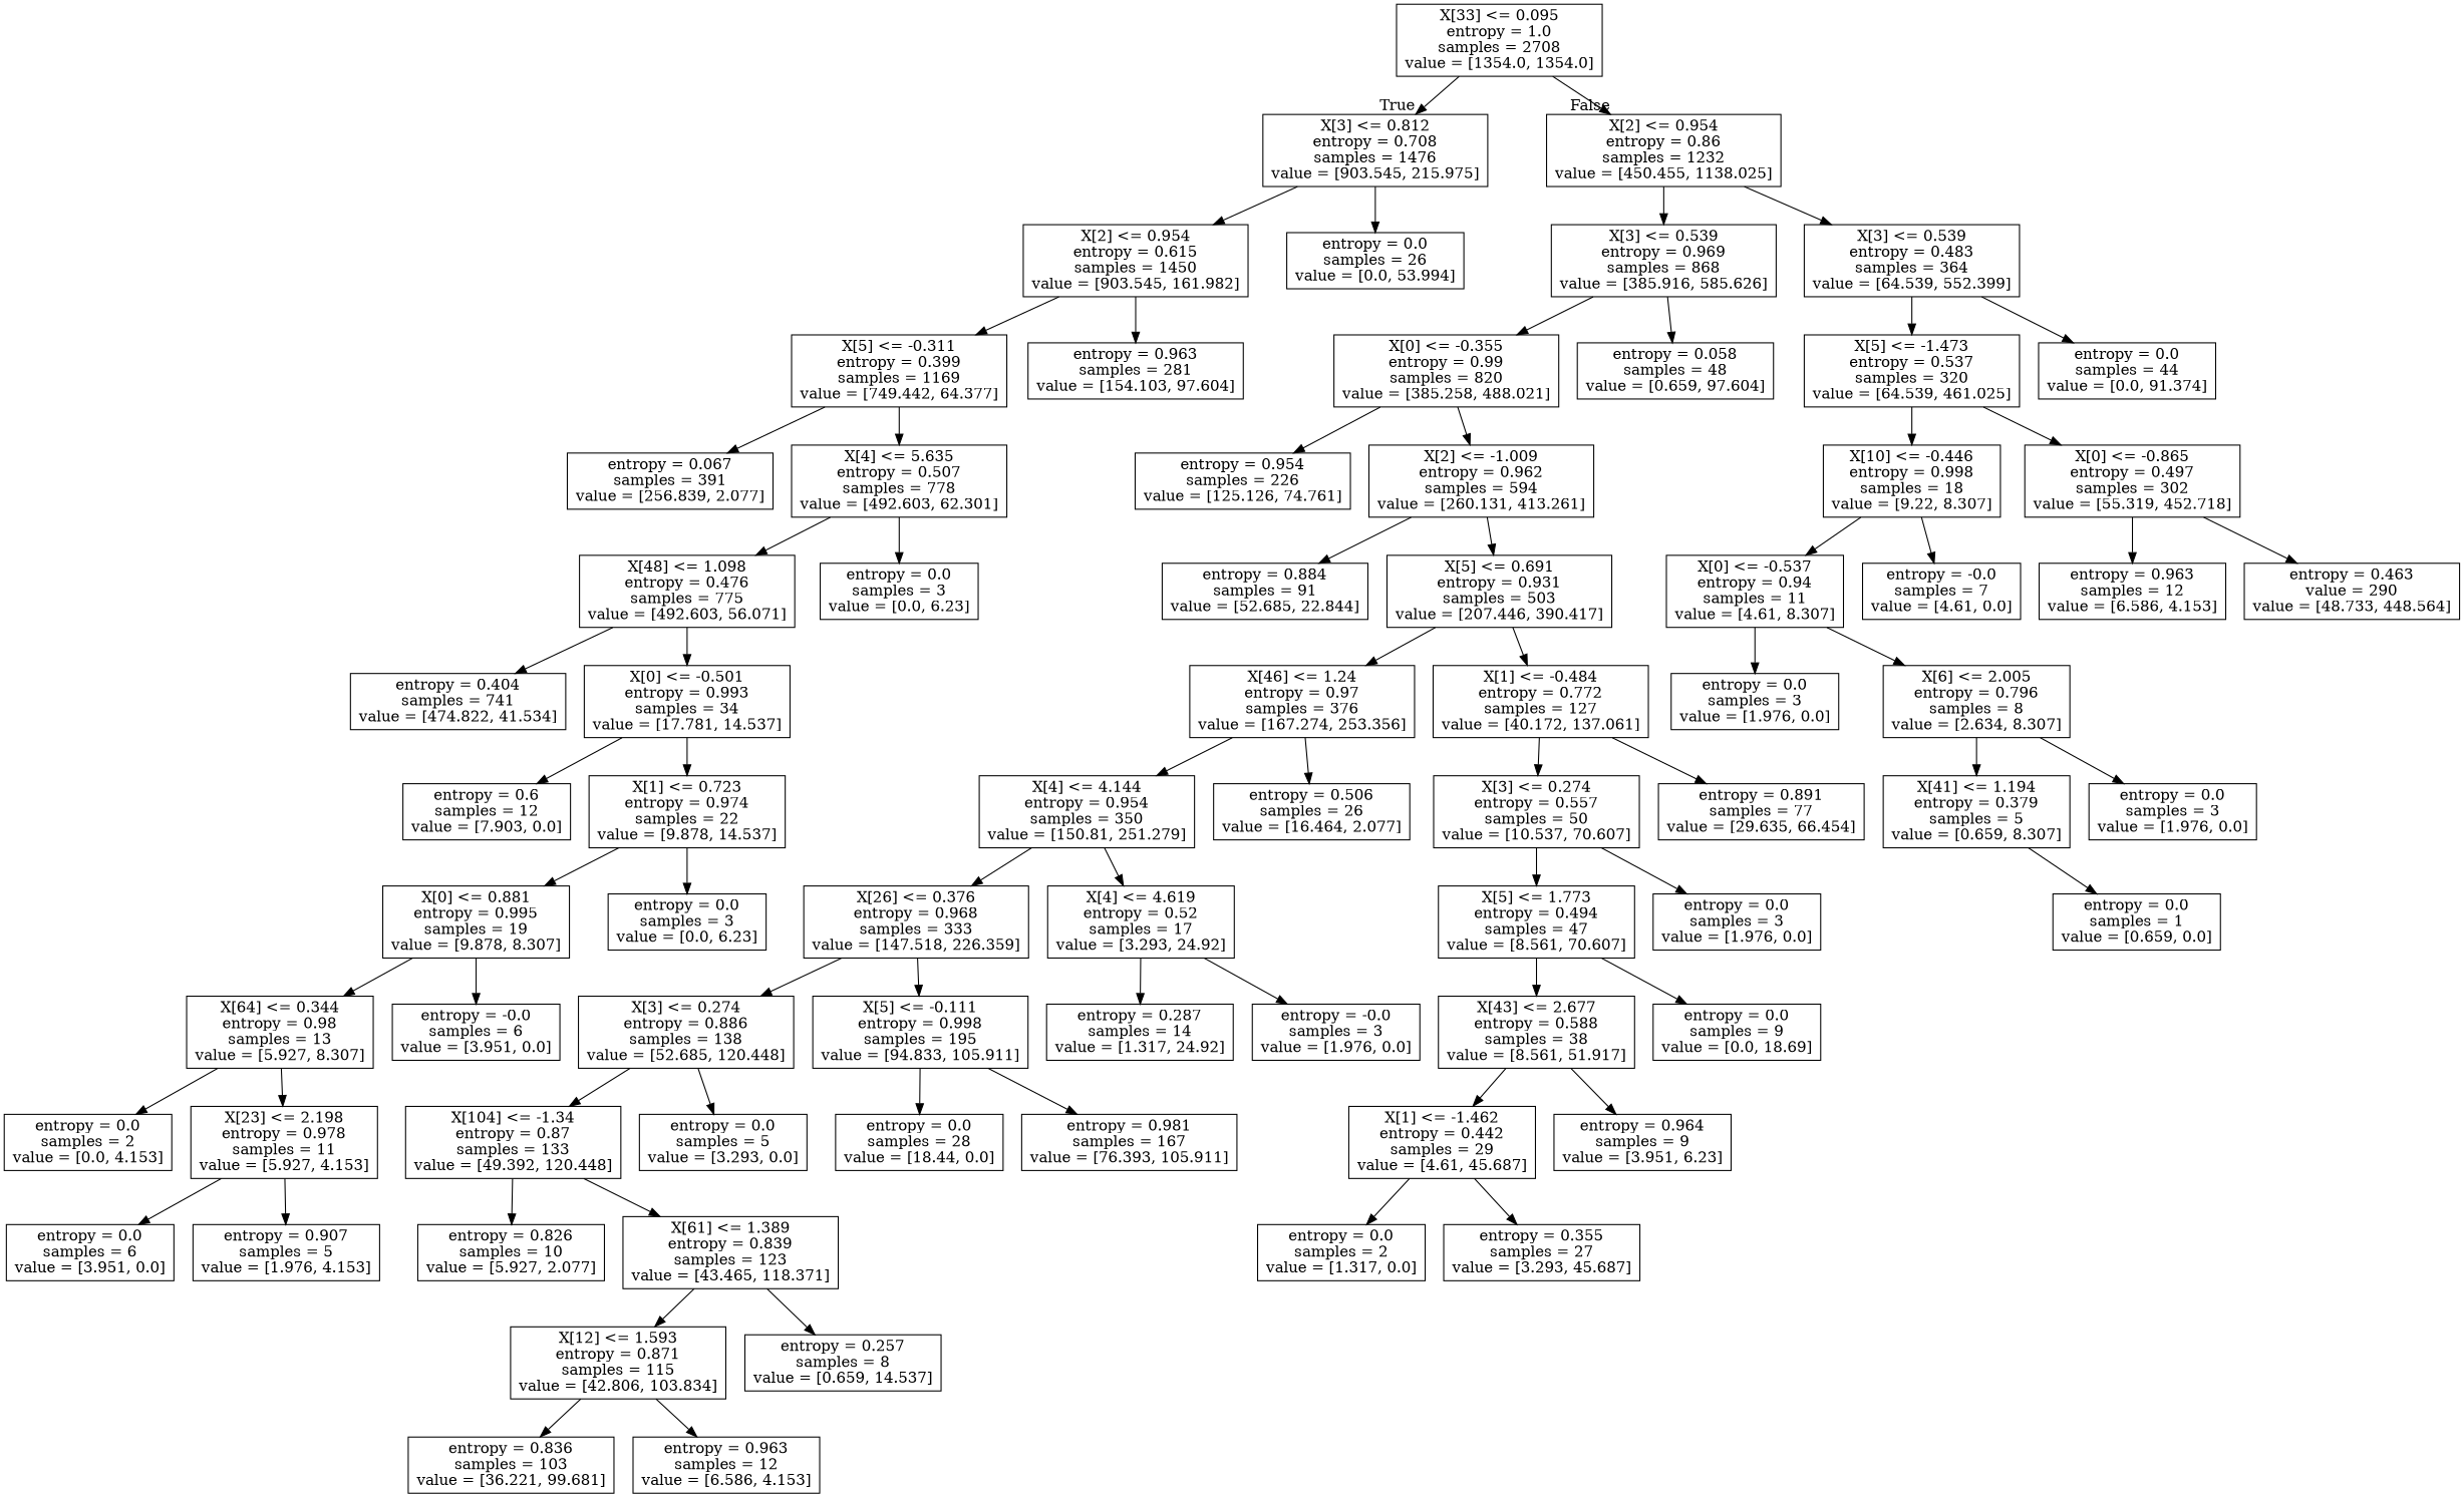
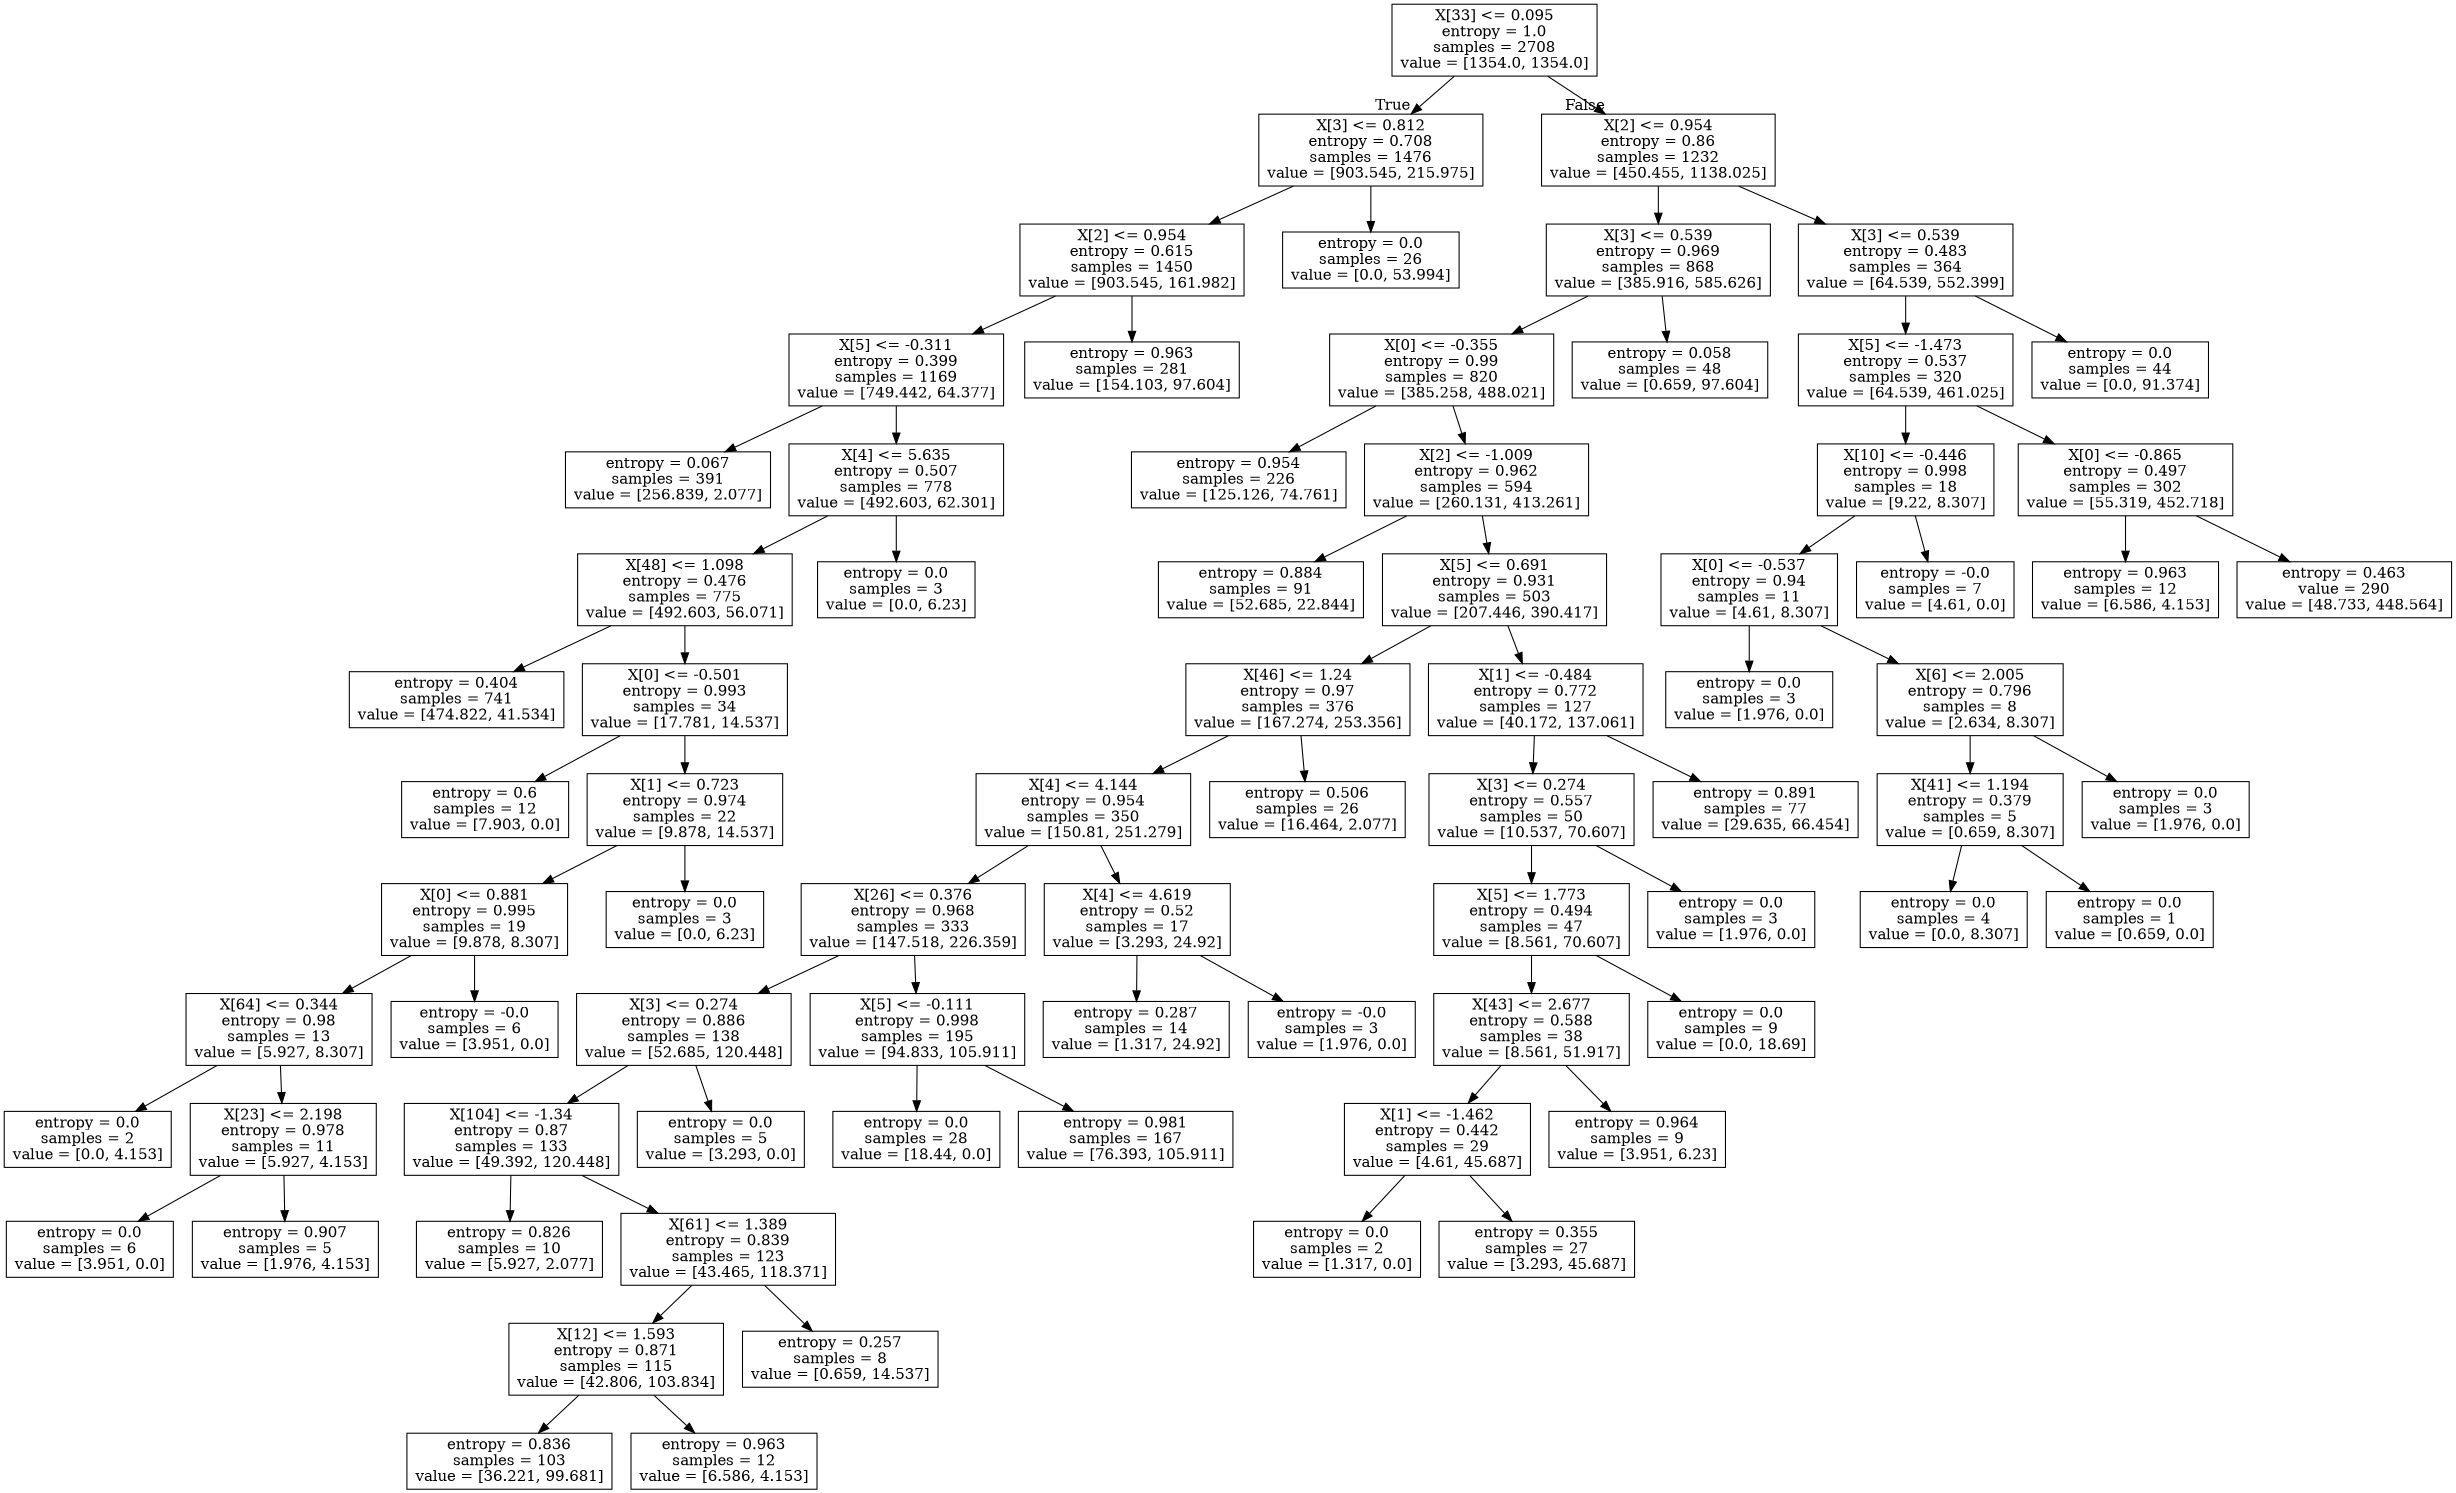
  digraph {
    node [shape=box]
    n1 [label="X[33] <= 0.095\nentropy = 1.0\nsamples = 2708\nvalue = [1354.0, 1354.0]"]
    n2 [label="X[3] <= 0.812\nentropy = 0.708\nsamples = 1476\nvalue = [903.545, 215.975]"]
    n3 [label="X[2] <= 0.954\nentropy = 0.86\nsamples = 1232\nvalue = [450.455, 1138.025]"]
    n4 [label="X[2] <= 0.954\nentropy = 0.615\nsamples = 1450\nvalue = [903.545, 161.982]"]
    n5 [label="entropy = 0.0\nsamples = 26\nvalue = [0.0, 53.994]"]
    n6 [label="X[3] <= 0.539\nentropy = 0.969\nsamples = 868\nvalue = [385.916, 585.626]"]
    n7 [label="X[3] <= 0.539\nentropy = 0.483\nsamples = 364\nvalue = [64.539, 552.399]"]
    n8 [label="X[5] <= -0.311\nentropy = 0.399\nsamples = 1169\nvalue = [749.442, 64.377]"]
    n9 [label="entropy = 0.963\nsamples = 281\nvalue = [154.103, 97.604]"]
    n10 [label="entropy = 0.067\nsamples = 391\nvalue = [256.839, 2.077]"]
    n11 [label="X[4] <= 5.635\nentropy = 0.507\nsamples = 778\nvalue = [492.603, 62.301]"]
    n12 [label="X[48] <= 1.098\nentropy = 0.476\nsamples = 775\nvalue = [492.603, 56.071]"]
    n13 [label="entropy = 0.0\nsamples = 3\nvalue = [0.0, 6.23]"]
    n14 [label="entropy = 0.404\nsamples = 741\nvalue = [474.822, 41.534]"]
    n15 [label="X[0] <= -0.501\nentropy = 0.993\nsamples = 34\nvalue = [17.781, 14.537]"]
    n16 [label="entropy = 0.6\nsamples = 12\nvalue = [7.903, 0.0]"]
    n17 [label="X[1] <= 0.723\nentropy = 0.974\nsamples = 22\nvalue = [9.878, 14.537]"]
    n18 [label="X[0] <= 0.881\nentropy = 0.995\nsamples = 19\nvalue = [9.878, 8.307]"]
    n19 [label="entropy = 0.0\nsamples = 3\nvalue = [0.0, 6.23]"]
    n20 [label="X[64] <= 0.344\nentropy = 0.98\nsamples = 13\nvalue = [5.927, 8.307]"]
    n21 [label="entropy = -0.0\nsamples = 6\nvalue = [3.951, 0.0]"]
    n22 [label="entropy = 0.0\nsamples = 2\nvalue = [0.0, 4.153]"]
    n23 [label="X[23] <= 2.198\nentropy = 0.978\nsamples = 11\nvalue = [5.927, 4.153]"]
    n24 [label="entropy = 0.0\nsamples = 6\nvalue = [3.951, 0.0]"]
    n25 [label="entropy = 0.907\nsamples = 5\nvalue = [1.976, 4.153]"]
    n26 [label="X[0] <= -0.355\nentropy = 0.99\nsamples = 820\nvalue = [385.258, 488.021]"]
    n27 [label="entropy = 0.058\nsamples = 48\nvalue = [0.659, 97.604]"]
    n28 [label="X[5] <= -1.473\nentropy = 0.537\nsamples = 320\nvalue = [64.539, 461.025]"]
    n29 [label="entropy = 0.0\nsamples = 44\nvalue = [0.0, 91.374]"]
    n30 [label="entropy = 0.954\nsamples = 226\nvalue = [125.126, 74.761]"]
    n31 [label="X[2] <= -1.009\nentropy = 0.962\nsamples = 594\nvalue = [260.131, 413.261]"]
    n32 [label="entropy = 0.884\nsamples = 91\nvalue = [52.685, 22.844]"]
    n33 [label="X[5] <= 0.691\nentropy = 0.931\nsamples = 503\nvalue = [207.446, 390.417]"]
    n34 [label="X[46] <= 1.24\nentropy = 0.97\nsamples = 376\nvalue = [167.274, 253.356]"]
    n35 [label="X[1] <= -0.484\nentropy = 0.772\nsamples = 127\nvalue = [40.172, 137.061]"]
    n36 [label="X[4] <= 4.144\nentropy = 0.954\nsamples = 350\nvalue = [150.81, 251.279]"]
    n37 [label="entropy = 0.506\nsamples = 26\nvalue = [16.464, 2.077]"]
    n38 [label="X[3] <= 0.274\nentropy = 0.557\nsamples = 50\nvalue = [10.537, 70.607]"]
    n39 [label="entropy = 0.891\nsamples = 77\nvalue = [29.635, 66.454]"]
    n40 [label="X[26] <= 0.376\nentropy = 0.968\nsamples = 333\nvalue = [147.518, 226.359]"]
    n41 [label="X[4] <= 4.619\nentropy = 0.52\nsamples = 17\nvalue = [3.293, 24.92]"]
    n42 [label="X[3] <= 0.274\nentropy = 0.886\nsamples = 138\nvalue = [52.685, 120.448]"]
    n43 [label="X[5] <= -0.111\nentropy = 0.998\nsamples = 195\nvalue = [94.833, 105.911]"]
    n44 [label="entropy = 0.287\nsamples = 14\nvalue = [1.317, 24.92]"]
    n45 [label="entropy = -0.0\nsamples = 3\nvalue = [1.976, 0.0]"]
    n46 [label="X[104] <= -1.34\nentropy = 0.87\nsamples = 133\nvalue = [49.392, 120.448]"]
    n47 [label="entropy = 0.0\nsamples = 5\nvalue = [3.293, 0.0]"]
    n48 [label="entropy = 0.0\nsamples = 28\nvalue = [18.44, 0.0]"]
    n49 [label="entropy = 0.981\nsamples = 167\nvalue = [76.393, 105.911]"]
    n50 [label="entropy = 0.826\nsamples = 10\nvalue = [5.927, 2.077]"]
    n51 [label="X[61] <= 1.389\nentropy = 0.839\nsamples = 123\nvalue = [43.465, 118.371]"]
    n52 [label="X[12] <= 1.593\nentropy = 0.871\nsamples = 115\nvalue = [42.806, 103.834]"]
    n53 [label="entropy = 0.257\nsamples = 8\nvalue = [0.659, 14.537]"]
    n54 [label="entropy = 0.836\nsamples = 103\nvalue = [36.221, 99.681]"]
    n55 [label="entropy = 0.963\nsamples = 12\nvalue = [6.586, 4.153]"]
    n56 [label="X[5] <= 1.773\nentropy = 0.494\nsamples = 47\nvalue = [8.561, 70.607]"]
    n57 [label="entropy = 0.0\nsamples = 3\nvalue = [1.976, 0.0]"]
    n58 [label="X[43] <= 2.677\nentropy = 0.588\nsamples = 38\nvalue = [8.561, 51.917]"]
    n59 [label="entropy = 0.0\nsamples = 9\nvalue = [0.0, 18.69]"]
    n60 [label="X[1] <= -1.462\nentropy = 0.442\nsamples = 29\nvalue = [4.61, 45.687]"]
    n61 [label="entropy = 0.964\nsamples = 9\nvalue = [3.951, 6.23]"]
    n62 [label="entropy = 0.0\nsamples = 2\nvalue = [1.317, 0.0]"]
    n63 [label="entropy = 0.355\nsamples = 27\nvalue = [3.293, 45.687]"]
    n64 [label="X[10] <= -0.446\nentropy = 0.998\nsamples = 18\nvalue = [9.22, 8.307]"]
    n65 [label="X[0] <= -0.865\nentropy = 0.497\nsamples = 302\nvalue = [55.319, 452.718]"]
    n66 [label="X[0] <= -0.537\nentropy = 0.94\nsamples = 11\nvalue = [4.61, 8.307]"]
    n67 [label="entropy = -0.0\nsamples = 7\nvalue = [4.61, 0.0]"]
    n68 [label="entropy = 0.963\nsamples = 12\nvalue = [6.586, 4.153]"]
    n69 [label="entropy = 0.463\nvalue = 290\nvalue = [48.733, 448.564]"]
    n70 [label="entropy = 0.0\nsamples = 3\nvalue = [1.976, 0.0]"]
    n71 [label="X[6] <= 2.005\nentropy = 0.796\nsamples = 8\nvalue = [2.634, 8.307]"]
    n72 [label="X[41] <= 1.194\nentropy = 0.379\nsamples = 5\nvalue = [0.659, 8.307]"]
    n73 [label="entropy = 0.0\nsamples = 3\nvalue = [1.976, 0.0]"]
+   n74 [label="entropy = 0.0\nsamples = 4\nvalue = [0.0, 8.307]"]
    n75 [label="entropy = 0.0\nsamples = 1\nvalue = [0.659, 0.0]"]
    n1 -> n2 [headlabel=True labelangle=45 labeldistance=2.5]
    n1 -> n3 [headlabel=False labelangle=-45 labeldistance=2.5]
    n2 -> n4
    n2 -> n5
    n3 -> n6
    n3 -> n7
    n4 -> n8
    n4 -> n9
    n6 -> n26
    n6 -> n27
    n7 -> n28
    n7 -> n29
    n8 -> n10
    n8 -> n11
    n11 -> n12
    n11 -> n13
    n12 -> n14
    n12 -> n15
    n15 -> n16
    n15 -> n17
    n17 -> n18
    n17 -> n19
    n18 -> n20
    n18 -> n21
    n20 -> n22
    n20 -> n23
    n23 -> n24
    n23 -> n25
    n26 -> n30
    n26 -> n31
    n28 -> n64
    n28 -> n65
    n31 -> n32
    n31 -> n33
    n33 -> n34
    n33 -> n35
    n34 -> n36
    n34 -> n37
    n35 -> n38
    n35 -> n39
    n36 -> n40
    n36 -> n41
    n38 -> n56
    n38 -> n57
    n40 -> n42
    n40 -> n43
    n41 -> n44
    n41 -> n45
    n42 -> n46
    n42 -> n47
    n43 -> n48
    n43 -> n49
    n46 -> n50
    n46 -> n51
    n51 -> n52
    n51 -> n53
    n52 -> n54
    n52 -> n55
    n56 -> n58
    n56 -> n59
    n58 -> n60
    n58 -> n61
    n60 -> n62
    n60 -> n63
    n64 -> n66
    n64 -> n67
    n65 -> n68
    n65 -> n69
    n66 -> n70
    n66 -> n71
    n71 -> n72
    n71 -> n73
+   n72 -> n74
    n72 -> n75
  }
